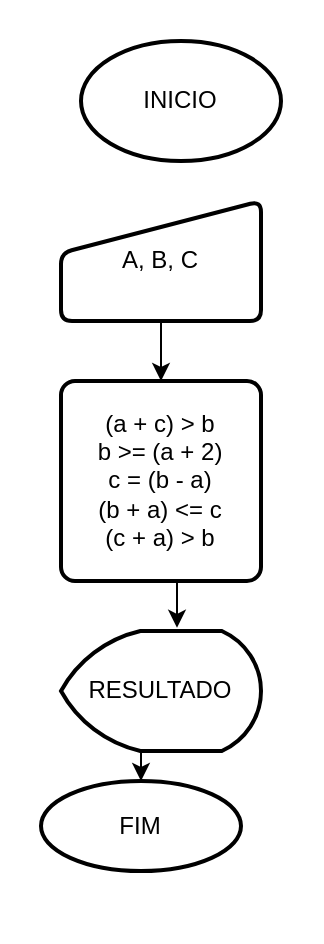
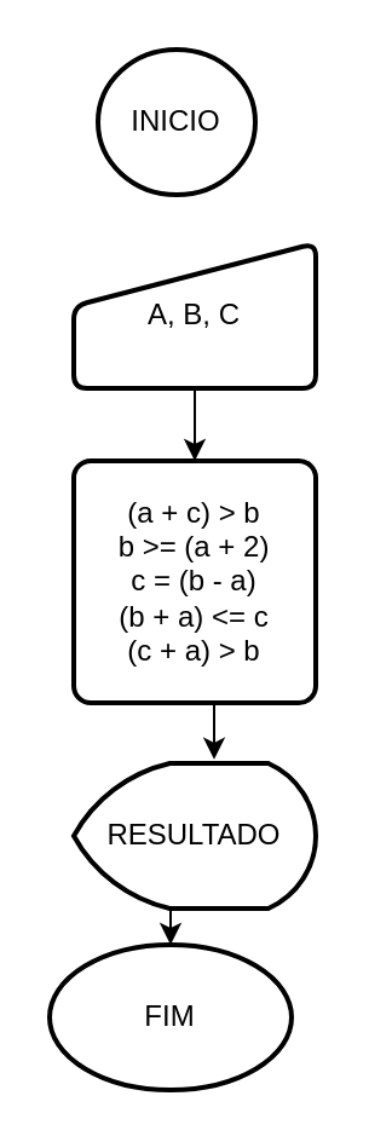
  <mxCell id="0" />
  <mxCell id="1" parent="0" />
- <mxCell id="2" value="INICIO" style="strokeWidth=2;html=1;shape=mxgraph.flowchart.start_1;whiteSpace=wrap;" vertex="1" parent="1"><mxGeometry x="40" y="20" width="100" height="60" as="geometry" /></mxCell>
- <mxCell id="3" value="FIM" style="strokeWidth=2;html=1;shape=mxgraph.flowchart.start_1;whiteSpace=wrap;" vertex="1" parent="1"><mxGeometry x="20" y="390" width="100" height="45" as="geometry" /></mxCell>
+ <mxCell id="2" value="INICIO" style="strokeWidth=2;html=1;shape=mxgraph.flowchart.start_1;whiteSpace=wrap;" vertex="1" parent="1"><mxGeometry x="40" y="20" width="65" height="60" as="geometry" /></mxCell>
+ <mxCell id="3" value="FIM" style="strokeWidth=2;html=1;shape=mxgraph.flowchart.start_1;whiteSpace=wrap;" vertex="1" parent="1"><mxGeometry x="20" y="390" width="100" height="60" as="geometry" /></mxCell>
  <mxCell id="4" style="edgeStyle=orthogonalEdgeStyle;rounded=0;orthogonalLoop=1;jettySize=auto;html=1;exitX=0.5;exitY=1;exitDx=0;exitDy=0;entryX=0.5;entryY=0;entryDx=0;entryDy=0;" edge="1" parent="1" source="5" target="6"><mxGeometry relative="1" as="geometry" /></mxCell>
  <mxCell id="5" value="A, B, C" style="html=1;strokeWidth=2;shape=manualInput;whiteSpace=wrap;rounded=1;size=26;arcSize=11;" vertex="1" parent="1"><mxGeometry x="30" y="100" width="100" height="60" as="geometry" /></mxCell>
  <mxCell id="6" value="(a + c) &amp;gt; b&lt;div&gt;b &amp;gt;= (a + 2)&lt;/div&gt;&lt;div&gt;c = (b - a)&lt;/div&gt;&lt;div&gt;(b + a) &amp;lt;= c&lt;/div&gt;&lt;div&gt;(c + a) &amp;gt; b&lt;/div&gt;" style="rounded=1;whiteSpace=wrap;html=1;absoluteArcSize=1;arcSize=14;strokeWidth=2;" vertex="1" parent="1"><mxGeometry x="30" y="190" width="100" height="100" as="geometry" /></mxCell>
  <mxCell id="7" value="RESULTADO" style="strokeWidth=2;html=1;shape=mxgraph.flowchart.display;whiteSpace=wrap;" vertex="1" parent="1"><mxGeometry x="30" y="315" width="100" height="60" as="geometry" /></mxCell>
  <mxCell id="8" style="edgeStyle=orthogonalEdgeStyle;rounded=0;orthogonalLoop=1;jettySize=auto;html=1;exitX=0.5;exitY=1;exitDx=0;exitDy=0;entryX=0.58;entryY=-0.027;entryDx=0;entryDy=0;entryPerimeter=0;" edge="1" parent="1" source="6" target="7"><mxGeometry relative="1" as="geometry" /></mxCell>
  <mxCell id="9" style="edgeStyle=orthogonalEdgeStyle;rounded=0;orthogonalLoop=1;jettySize=auto;html=1;exitX=0.5;exitY=1;exitDx=0;exitDy=0;exitPerimeter=0;entryX=0.5;entryY=0;entryDx=0;entryDy=0;entryPerimeter=0;" edge="1" parent="1" source="7" target="3"><mxGeometry relative="1" as="geometry" /></mxCell>
